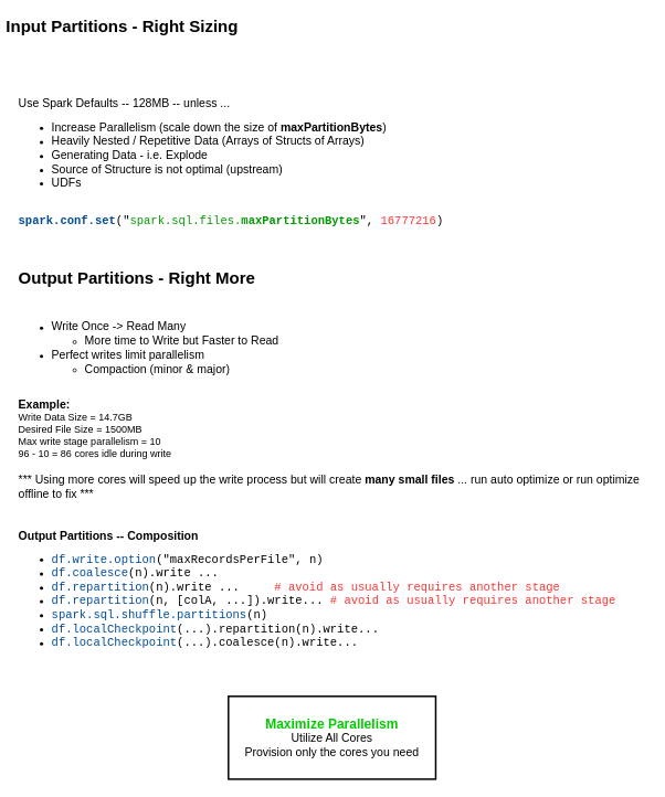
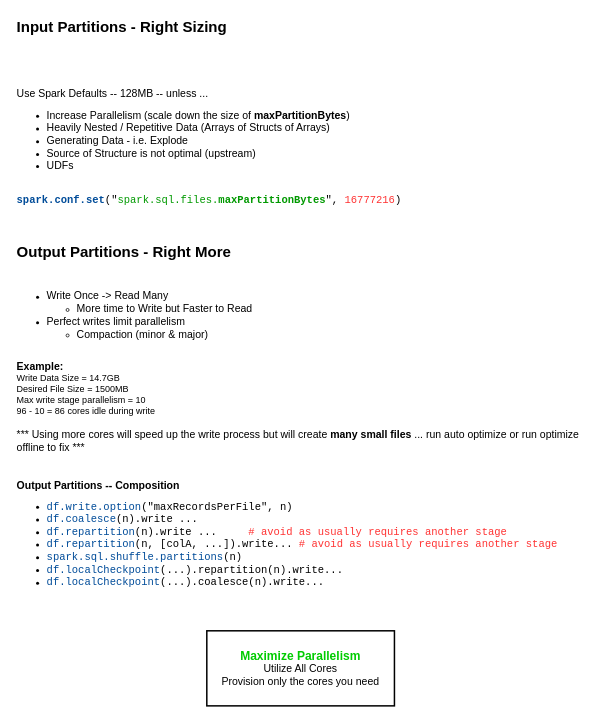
  <mxCell id="0" />
  <mxCell id="1" parent="0" />
- <mxCell id="2" value="&lt;div align=&quot;left&quot;&gt;&lt;font style=&quot;font-size: 20px;&quot;&gt;&lt;b&gt;&lt;font&gt;Input Partitions - Right Sizing&lt;/font&gt;&lt;/b&gt;&lt;/font&gt;&lt;/div&gt;" style="text;html=1;align=left;verticalAlign=middle;whiteSpace=wrap;rounded=0;" vertex="1" parent="1"><mxGeometry x="5" y="15" width="630" height="30" as="geometry" /></mxCell>
+ <mxCell id="2" value="&lt;div align=&quot;left&quot;&gt;&lt;font style=&quot;font-size: 20px;&quot;&gt;&lt;b&gt;&lt;font&gt;Input Partitions - Right Sizing&lt;/font&gt;&lt;/b&gt;&lt;/font&gt;&lt;/div&gt;" style="text;html=1;align=left;verticalAlign=middle;whiteSpace=wrap;rounded=0;" vertex="1" parent="1"><mxGeometry x="20" y="20" width="630" height="30" as="geometry" /></mxCell>
  <mxCell id="3" value="&lt;div&gt;&lt;font style=&quot;font-size: 14px;&quot;&gt;Use Spark Defaults -- 128MB -- unless ...&lt;/font&gt;&lt;/div&gt;&lt;div&gt;&lt;ul&gt;&lt;li&gt;&lt;font style=&quot;font-size: 14px;&quot;&gt;Increase Parallelism (scale down the size of &lt;b&gt;maxPartitionBytes&lt;/b&gt;)&lt;/font&gt;&lt;/li&gt;&lt;li&gt;&lt;font style=&quot;font-size: 14px;&quot;&gt;Heavily Nested / Repetitive Data (Arrays of Structs of Arrays)&lt;/font&gt;&lt;/li&gt;&lt;li&gt;&lt;font style=&quot;font-size: 14px;&quot;&gt;Generating Data - i.e. Explode&lt;/font&gt;&lt;/li&gt;&lt;li&gt;&lt;font style=&quot;font-size: 14px;&quot;&gt;Source of Structure is not optimal (upstream)&lt;/font&gt;&lt;/li&gt;&lt;li&gt;&lt;font style=&quot;font-size: 14px;&quot;&gt;UDFs&lt;/font&gt;&lt;/li&gt;&lt;/ul&gt;&lt;div&gt;&lt;font style=&quot;font-size: 14px;&quot;&gt;&lt;br&gt;&lt;/font&gt;&lt;/div&gt;&lt;div&gt;&lt;font style=&quot;font-size: 14px;&quot; face=&quot;Courier New&quot;&gt;&lt;b&gt;&lt;span style=&quot;color: rgb(0, 76, 153);&quot;&gt;spark.conf.set&lt;/span&gt;&lt;/b&gt;(&quot;&lt;span style=&quot;color: rgb(0, 153, 0);&quot;&gt;spark.sql.files.&lt;b&gt;maxPartitionBytes&lt;/b&gt;&lt;/span&gt;&quot;, &lt;span style=&quot;color: rgb(255, 51, 51);&quot;&gt;16777216&lt;/span&gt;)&lt;/font&gt;&lt;/div&gt;&lt;/div&gt;" style="text;html=1;align=left;verticalAlign=middle;whiteSpace=wrap;rounded=0;" vertex="1" parent="1"><mxGeometry x="20" y="90" width="650" height="210" as="geometry" /></mxCell>
  <mxCell id="4" value="&lt;div align=&quot;left&quot;&gt;&lt;font style=&quot;font-size: 20px;&quot;&gt;&lt;b&gt;&lt;font&gt;Output Partitions - Right More&lt;/font&gt;&lt;/b&gt;&lt;/font&gt;&lt;/div&gt;" style="text;html=1;align=left;verticalAlign=middle;whiteSpace=wrap;rounded=0;" vertex="1" parent="1"><mxGeometry x="20" y="320" width="630" height="30" as="geometry" /></mxCell>
  <mxCell id="5" value="&lt;ul&gt;&lt;li&gt;&lt;font style=&quot;font-size: 14px;&quot;&gt;Write Once -&amp;gt; Read Many&lt;/font&gt;&lt;/li&gt;&lt;ul&gt;&lt;li&gt;&lt;font style=&quot;font-size: 14px;&quot;&gt;More time to Write but Faster to Read&lt;/font&gt;&lt;/li&gt;&lt;/ul&gt;&lt;li&gt;&lt;font style=&quot;font-size: 14px;&quot;&gt;Perfect writes limit parallelism&lt;/font&gt;&lt;/li&gt;&lt;ul&gt;&lt;li&gt;&lt;font style=&quot;font-size: 14px;&quot;&gt;Compaction (minor &amp;amp; major)&lt;/font&gt;&lt;/li&gt;&lt;/ul&gt;&lt;/ul&gt;&lt;div&gt;&lt;br&gt;&lt;/div&gt;&lt;div&gt;&lt;b&gt;&lt;font style=&quot;font-size: 14px;&quot;&gt;Example:&lt;/font&gt;&lt;/b&gt;&lt;/div&gt;&lt;div&gt;&lt;font&gt;Write Data Size = 14.7GB&lt;/font&gt;&lt;/div&gt;&lt;div&gt;&lt;font&gt;Desired File Size = 1500MB&lt;/font&gt;&lt;/div&gt;&lt;div&gt;&lt;font&gt;Max write stage parallelism = 10&lt;/font&gt;&lt;/div&gt;&lt;div&gt;&lt;font&gt;96 - 10 = 86 cores idle during write&lt;/font&gt;&lt;/div&gt;&lt;div&gt;&lt;font style=&quot;font-size: 14px;&quot;&gt;&lt;br&gt;&lt;/font&gt;&lt;/div&gt;&lt;div&gt;&lt;font style=&quot;font-size: 14px;&quot;&gt;*** Using more cores will speed up the write process but will create &lt;b&gt;many small files &lt;/b&gt;... run auto optimize or run optimize offline to fix ***&lt;/font&gt;&lt;/div&gt;&lt;div&gt;&lt;font style=&quot;font-size: 14px;&quot;&gt;&lt;br&gt;&lt;/font&gt;&lt;/div&gt;&lt;div&gt;&lt;b&gt;&lt;font style=&quot;font-size: 14px;&quot;&gt;&lt;br&gt;&lt;/font&gt;&lt;/b&gt;&lt;/div&gt;&lt;div&gt;&lt;b&gt;&lt;font style=&quot;font-size: 14px;&quot;&gt;Output Partitions -- Composition&lt;/font&gt;&lt;/b&gt;&lt;/div&gt;&lt;div&gt;&lt;ul&gt;&lt;li&gt;&lt;font face=&quot;Courier New&quot; style=&quot;font-size: 14px;&quot;&gt;&lt;span style=&quot;color: rgb(0, 76, 153);&quot;&gt;df.write.option&lt;/span&gt;(&quot;maxRecordsPerFile&quot;, n)&lt;/font&gt;&lt;/li&gt;&lt;li&gt;&lt;font face=&quot;Courier New&quot; style=&quot;font-size: 14px;&quot;&gt;&lt;span style=&quot;color: rgb(0, 76, 153);&quot;&gt;df.coalesce&lt;/span&gt;(n).write ...&lt;/font&gt;&lt;/li&gt;&lt;li&gt;&lt;font face=&quot;Courier New&quot; style=&quot;font-size: 14px;&quot;&gt;&lt;span style=&quot;color: rgb(0, 76, 153);&quot;&gt;df.repartition&lt;/span&gt;(n).write ... &lt;span style=&quot;white-space: pre;&quot;&gt;&#09;&lt;/span&gt;&lt;span style=&quot;color: rgb(255, 51, 51);&quot;&gt;# avoid as usually requires another stage&lt;/span&gt;&lt;/font&gt;&lt;/li&gt;&lt;li&gt;&lt;font face=&quot;Courier New&quot; style=&quot;font-size: 14px;&quot;&gt;&lt;span style=&quot;color: rgb(0, 76, 153);&quot;&gt;df.repartition&lt;/span&gt;(n, [colA, ...]).write...&lt;span style=&quot;white-space: pre;&quot;&gt;&#09;&lt;/span&gt;&lt;/font&gt;&lt;font face=&quot;Courier New&quot; style=&quot;font-size: 14px;&quot;&gt;&lt;span style=&quot;color: rgb(255, 51, 51);&quot;&gt;# avoid as usually requires another stage&lt;/span&gt;&lt;/font&gt;&lt;/li&gt;&lt;li&gt;&lt;font face=&quot;Courier New&quot; style=&quot;font-size: 14px;&quot;&gt;&lt;span style=&quot;color: rgb(0, 76, 153);&quot;&gt;spark.sql.shuffle.partitions&lt;/span&gt;(n)&lt;/font&gt;&lt;/li&gt;&lt;li&gt;&lt;font face=&quot;Courier New&quot; style=&quot;font-size: 14px;&quot;&gt;&lt;span style=&quot;color: rgb(0, 76, 153);&quot;&gt;df.localCheckpoint&lt;/span&gt;(...).repartition(n).write...&lt;/font&gt;&lt;/li&gt;&lt;li&gt;&lt;font face=&quot;Courier New&quot; style=&quot;font-size: 14px;&quot;&gt;&lt;span style=&quot;color: rgb(0, 76, 153);&quot;&gt;df.localCheckpoint&lt;/span&gt;(...).coalesce(n).write...&lt;/font&gt;&lt;/li&gt;&lt;/ul&gt;&lt;/div&gt;" style="text;html=1;align=left;verticalAlign=middle;whiteSpace=wrap;rounded=0;" vertex="1" parent="1"><mxGeometry x="20" y="380" width="760" height="410" as="geometry" /></mxCell>
  <mxCell id="6" value="&lt;div&gt;&lt;b style=&quot;color: rgb(0, 204, 0);&quot;&gt;&lt;font style=&quot;font-size: 16px;&quot;&gt;Maximize Parallelism&lt;/font&gt;&lt;/b&gt;&lt;/div&gt;&lt;div&gt;&lt;font style=&quot;font-size: 14px;&quot;&gt;Utilize All Cores&lt;/font&gt;&lt;/div&gt;&lt;div&gt;&lt;font style=&quot;font-size: 14px;&quot;&gt;Provision only the cores you need&lt;/font&gt;&lt;/div&gt;" style="text;html=1;align=center;verticalAlign=middle;whiteSpace=wrap;rounded=0;strokeColor=default;strokeWidth=2;" vertex="1" parent="1"><mxGeometry x="275" y="840" width="250" height="100" as="geometry" /></mxCell>
